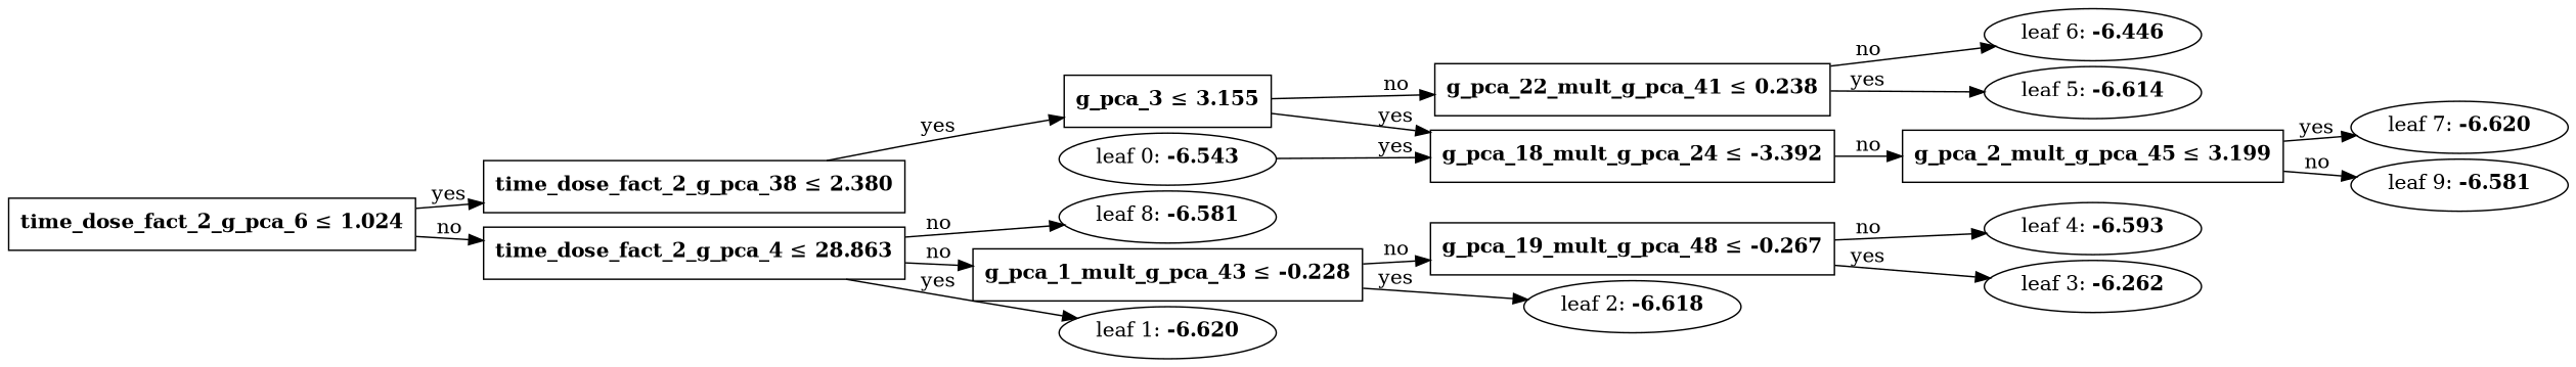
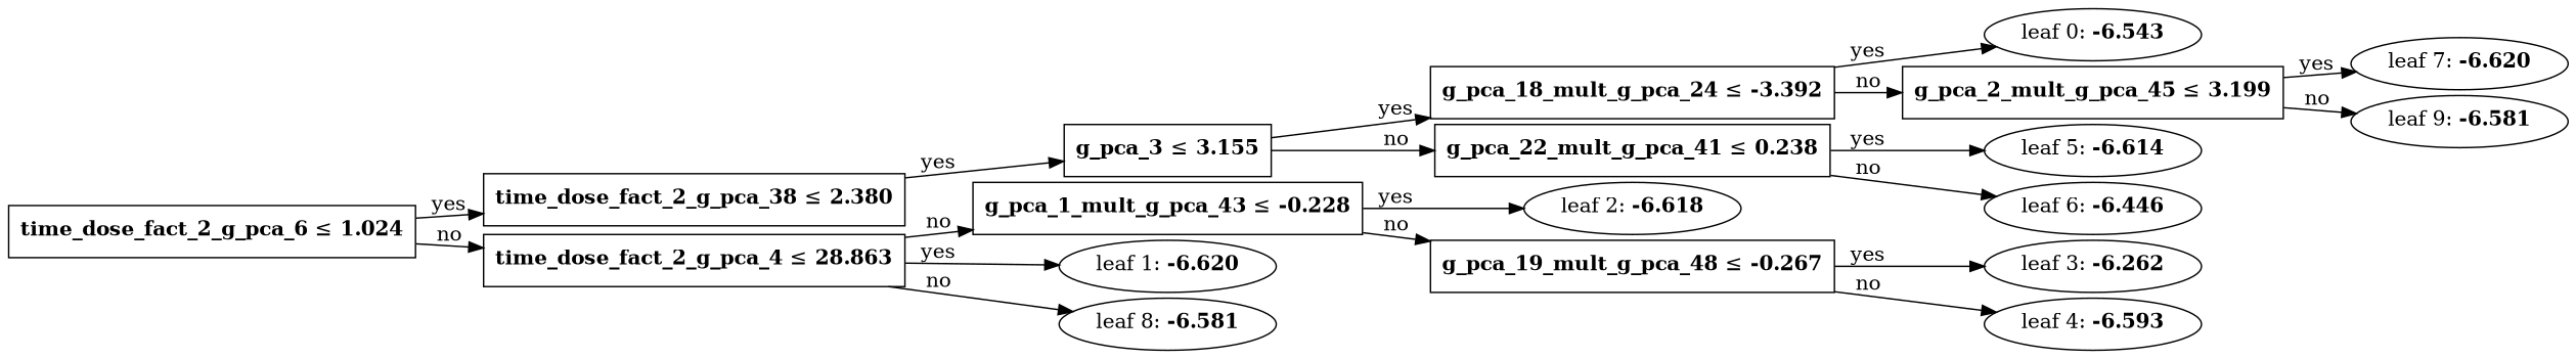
  digraph {
    nodesep=0.05
    rankdir=LR
    ranksep=0.3
    n1 [fillcolor=white label=<<B>time_dose_fact_2_g_pca_6</B> &#8804; <B>1.024</B>> shape=rectangle]
    n2 [fillcolor=white label=<<B>time_dose_fact_2_g_pca_38</B> &#8804; <B>2.380</B>> shape=rectangle]
    n3 [fillcolor=white label=<<B>time_dose_fact_2_g_pca_4</B> &#8804; <B>28.863</B>> shape=rectangle]
    n4 [fillcolor=white label=<<B>g_pca_3</B> &#8804; <B>3.155</B>> shape=rectangle]
    n5 [fillcolor=white label=<<B>g_pca_1_mult_g_pca_43</B> &#8804; <B>-0.228</B>> shape=rectangle]
    n6 [label=<leaf 1: <B>-6.620</B>>]
    n7 [label=<leaf 8: <B>-6.581</B>>]
    n8 [fillcolor=white label=<<B>g_pca_18_mult_g_pca_24</B> &#8804; <B>-3.392</B>> shape=rectangle]
    n9 [fillcolor=white label=<<B>g_pca_22_mult_g_pca_41</B> &#8804; <B>0.238</B>> shape=rectangle]
    n10 [label=<leaf 2: <B>-6.618</B>>]
    n11 [fillcolor=white label=<<B>g_pca_19_mult_g_pca_48</B> &#8804; <B>-0.267</B>> shape=rectangle]
    n12 [label=<leaf 0: <B>-6.543</B>>]
    n13 [fillcolor=white label=<<B>g_pca_2_mult_g_pca_45</B> &#8804; <B>3.199</B>> shape=rectangle]
    n14 [label=<leaf 5: <B>-6.614</B>>]
    n15 [label=<leaf 6: <B>-6.446</B>>]
    n16 [label=<leaf 7: <B>-6.620</B>>]
    n17 [label=<leaf 9: <B>-6.581</B>>]
    n18 [label=<leaf 3: <B>-6.262</B>>]
    n19 [label=<leaf 4: <B>-6.593</B>>]
    n1 -> n2 [label=yes]
    n1 -> n3 [label=no]
    n2 -> n4 [label=yes]
    n3 -> n5 [label=no]
    n3 -> n6 [label=yes]
    n3 -> n7 [label=no]
    n4 -> n8 [label=yes]
    n4 -> n9 [label=no]
    n5 -> n10 [label=yes]
    n5 -> n11 [label=no]
-   n12 -> n8 [label=yes]
+   n8 -> n12 [label=yes]
    n8 -> n13 [label=no]
    n9 -> n14 [label=yes]
    n9 -> n15 [label=no]
    n11 -> n18 [label=yes]
    n11 -> n19 [label=no]
    n13 -> n16 [label=yes]
    n13 -> n17 [label=no]
  }
